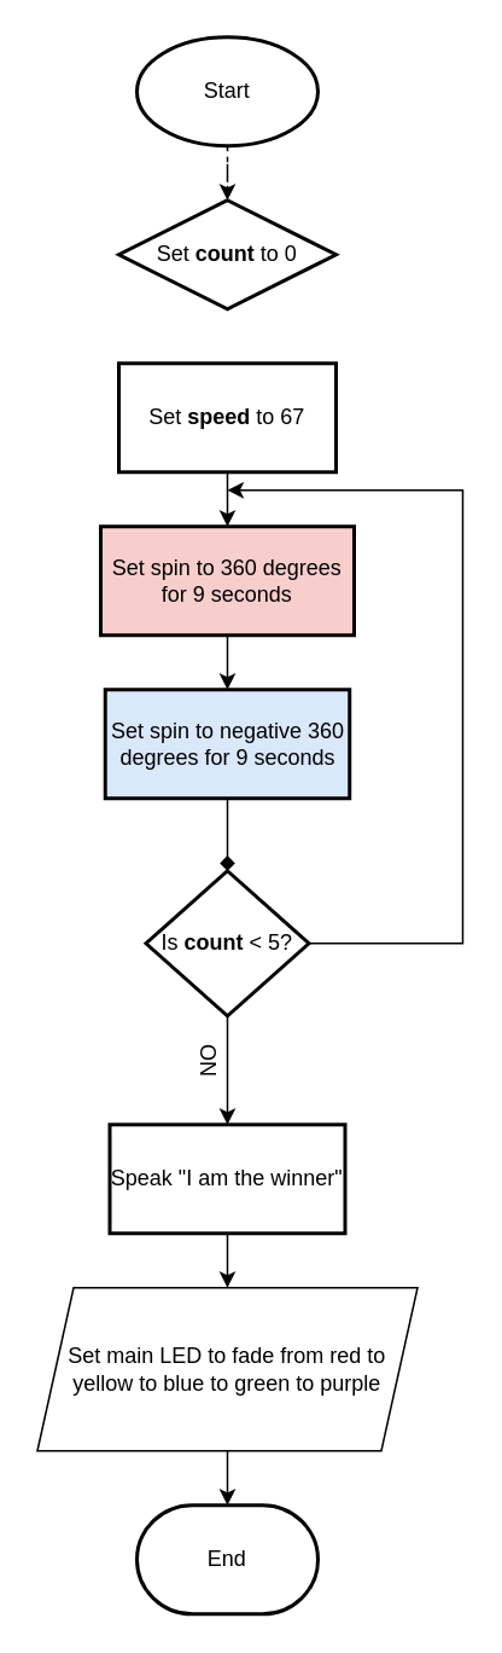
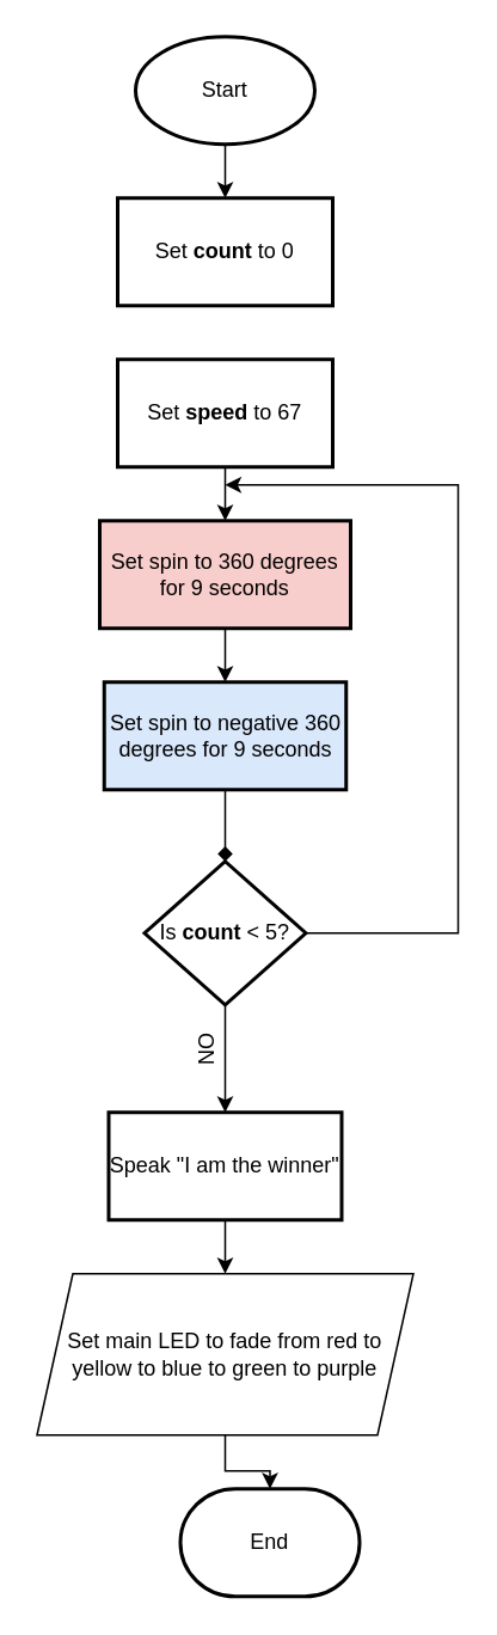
  <mxCell id="0" />
  <mxCell id="1" parent="0" />
- <mxCell id="2" value="" style="edgeStyle=orthogonalEdgeStyle;rounded=0;orthogonalLoop=1;jettySize=auto;html=1;dashed=1;" edge="1" parent="1" source="3" target="4"><mxGeometry relative="1" as="geometry" /></mxCell>
+ <mxCell id="2" value="" style="edgeStyle=orthogonalEdgeStyle;rounded=0;orthogonalLoop=1;jettySize=auto;html=1;" edge="1" parent="1" source="3" target="4"><mxGeometry relative="1" as="geometry" /></mxCell>
  <mxCell id="3" value="Start" style="strokeWidth=2;html=1;shape=mxgraph.flowchart.start_1;whiteSpace=wrap;" vertex="1" parent="1"><mxGeometry x="75" y="20" width="100" height="60" as="geometry" /></mxCell>
- <mxCell id="4" value="Set &lt;b&gt;count&lt;/b&gt;&amp;nbsp;to 0" style="rhombus;whiteSpace=wrap;html=1;strokeWidth=2;" vertex="1" parent="1"><mxGeometry x="65" y="110" width="120" height="60" as="geometry" /></mxCell>
+ <mxCell id="4" value="Set &lt;b&gt;count&lt;/b&gt;&amp;nbsp;to 0" style="whiteSpace=wrap;html=1;strokeWidth=2;" vertex="1" parent="1"><mxGeometry x="65" y="110" width="120" height="60" as="geometry" /></mxCell>
  <mxCell id="5" value="" style="edgeStyle=orthogonalEdgeStyle;rounded=0;orthogonalLoop=1;jettySize=auto;html=1;" edge="1" parent="1" source="6" target="8"><mxGeometry relative="1" as="geometry" /></mxCell>
  <mxCell id="6" value="Set &lt;b&gt;speed &lt;/b&gt;to 67" style="whiteSpace=wrap;html=1;strokeWidth=2;" vertex="1" parent="1"><mxGeometry x="65" y="200" width="120" height="60" as="geometry" /></mxCell>
  <mxCell id="7" value="" style="edgeStyle=orthogonalEdgeStyle;rounded=0;orthogonalLoop=1;jettySize=auto;html=1;" edge="1" parent="1" source="8" target="10"><mxGeometry relative="1" as="geometry" /></mxCell>
  <mxCell id="8" value="Set spin to 360 degrees for 9 seconds" style="whiteSpace=wrap;html=1;strokeWidth=2;fillColor=#f8cecc;" vertex="1" parent="1"><mxGeometry x="55" y="290" width="140" height="60" as="geometry" /></mxCell>
  <mxCell id="9" value="" style="edgeStyle=orthogonalEdgeStyle;rounded=0;orthogonalLoop=1;jettySize=auto;html=1;endArrow=diamond;" edge="1" parent="1" source="10" target="13"><mxGeometry relative="1" as="geometry" /></mxCell>
  <mxCell id="10" value="Set spin to negative 360 degrees for 9 seconds" style="whiteSpace=wrap;html=1;strokeWidth=2;fillColor=#dae8fc;" vertex="1" parent="1"><mxGeometry x="57.5" y="380" width="135" height="60" as="geometry" /></mxCell>
  <mxCell id="11" value="" style="edgeStyle=orthogonalEdgeStyle;rounded=0;orthogonalLoop=1;jettySize=auto;html=1;" edge="1" parent="1" source="13" target="15"><mxGeometry relative="1" as="geometry" /></mxCell>
  <mxCell id="12" value="" style="edgeStyle=orthogonalEdgeStyle;rounded=0;orthogonalLoop=1;jettySize=auto;html=1;" edge="1" parent="1" source="13"><mxGeometry relative="1" as="geometry"><mxPoint x="125" y="270" as="targetPoint" /><Array as="points"><mxPoint x="255" y="520" /><mxPoint x="255" y="270" /></Array></mxGeometry></mxCell>
  <mxCell id="13" value="Is &lt;b&gt;count &lt;/b&gt;&amp;lt; 5?" style="rhombus;whiteSpace=wrap;html=1;strokeWidth=2;" vertex="1" parent="1"><mxGeometry x="80" y="480" width="90" height="80" as="geometry" /></mxCell>
  <mxCell id="14" value="" style="edgeStyle=orthogonalEdgeStyle;rounded=0;orthogonalLoop=1;jettySize=auto;html=1;" edge="1" parent="1" source="15" target="17"><mxGeometry relative="1" as="geometry" /></mxCell>
  <mxCell id="15" value="Speak &quot;I am the winner&quot;" style="whiteSpace=wrap;html=1;strokeWidth=2;" vertex="1" parent="1"><mxGeometry x="60" y="620" width="130" height="60" as="geometry" /></mxCell>
  <mxCell id="16" value="" style="edgeStyle=orthogonalEdgeStyle;rounded=0;orthogonalLoop=1;jettySize=auto;html=1;" edge="1" parent="1" source="17" target="18"><mxGeometry relative="1" as="geometry" /></mxCell>
  <mxCell id="17" value="Set main LED to fade from red to yellow to blue to green to purple" style="shape=parallelogram;perimeter=parallelogramPerimeter;whiteSpace=wrap;html=1;fixedSize=1;" vertex="1" parent="1"><mxGeometry x="20" y="710" width="210" height="90" as="geometry" /></mxCell>
- <mxCell id="18" value="End" style="strokeWidth=2;html=1;shape=mxgraph.flowchart.terminator;whiteSpace=wrap;" vertex="1" parent="1"><mxGeometry x="75" y="830" width="100" height="60" as="geometry" /></mxCell>
+ <mxCell id="18" value="End" style="strokeWidth=2;html=1;shape=mxgraph.flowchart.terminator;whiteSpace=wrap;" vertex="1" parent="1"><mxGeometry x="100" y="830" width="100" height="60" as="geometry" /></mxCell>
  <mxCell id="19" value="NO" style="text;strokeColor=none;align=center;fillColor=none;html=1;verticalAlign=middle;whiteSpace=wrap;rounded=0;rotation=-90;" vertex="1" parent="1"><mxGeometry x="85" y="570" width="60" height="30" as="geometry" /></mxCell>
